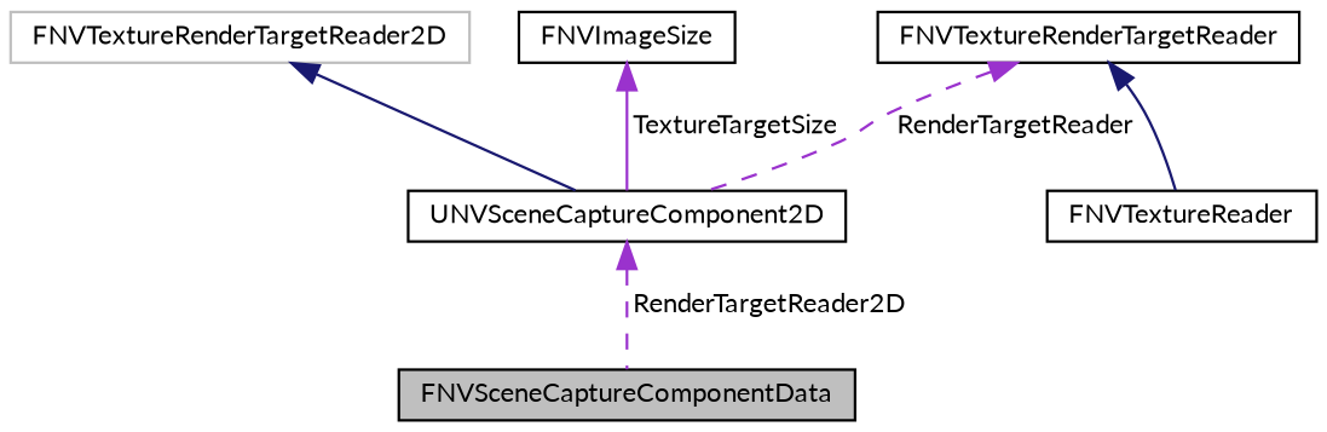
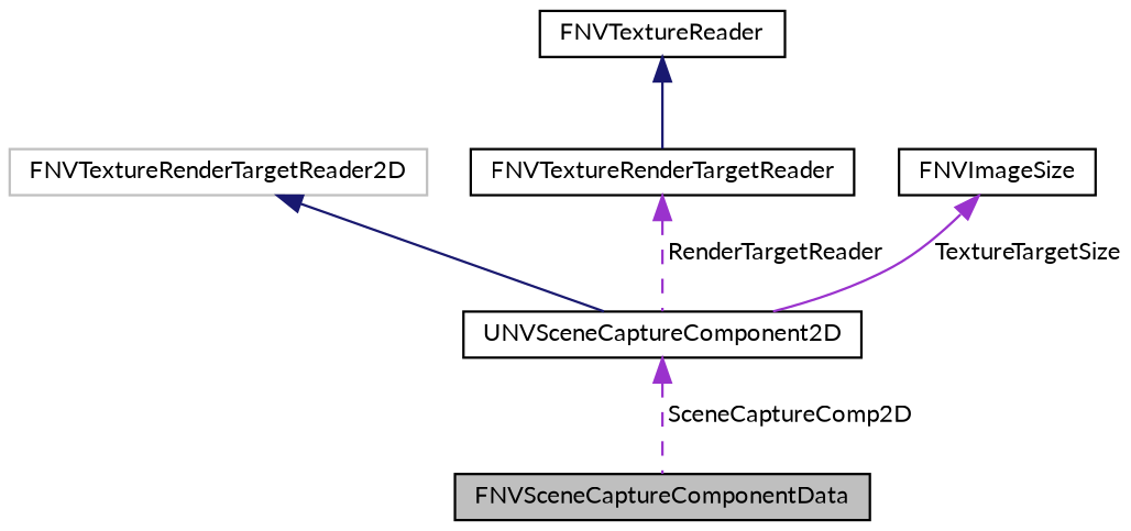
  digraph {
    fontname=Lato
    node [color=black fillcolor=white fontname=Lato fontsize=10 shape=record style=filled]
    edge [color=darkorchid3 dir=back fontname=Lato fontsize=10 labelfontname=Helvetica labelfontsize=10 style=solid]
    n1 [fillcolor=grey75 fontcolor=black height=0.2 label=FNVSceneCaptureComponentData width=0.4]
    n2 [height=0.2 label=UNVSceneCaptureComponent2D width=0.4]
    n3 [color=grey75 height=0.2 label=FNVTextureRenderTargetReader2D width=0.4]
    n4 [height=0.2 label=FNVTextureRenderTargetReader width=0.4]
    n5 [height=0.2 label=FNVTextureReader width=0.4]
    n6 [height=0.2 label=FNVImageSize width=0.4]
-   n2 -> n1 [label=" RenderTargetReader2D" style=dashed]
+   n2 -> n1 [label=" SceneCaptureComp2D" style=dashed]
    n3 -> n2 [color=midnightblue]
    n4 -> n2 [label=" RenderTargetReader" style=dashed]
-   n4 -> n5 [color=midnightblue]
+   n5 -> n4 [color=midnightblue]
    n6 -> n2 [label=" TextureTargetSize"]
  }
